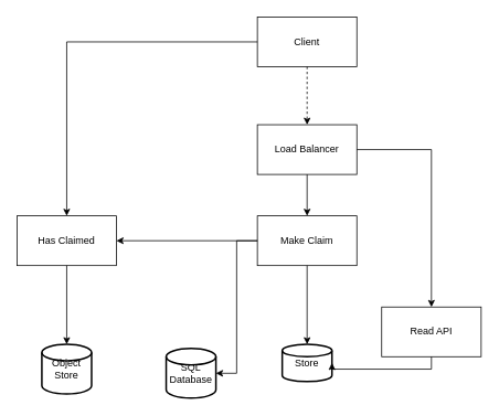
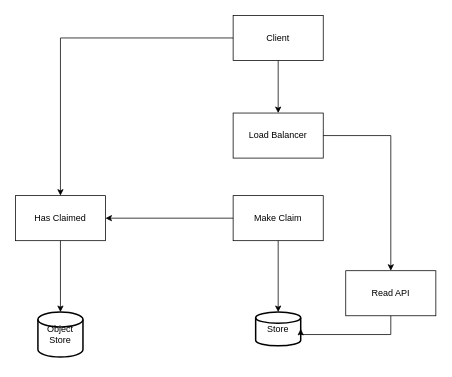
  <mxCell id="0" />
  <mxCell id="1" parent="0" />
- <mxCell id="2" style="edgeStyle=orthogonalEdgeStyle;rounded=0;orthogonalLoop=1;jettySize=auto;html=1;dashed=1;" parent="1" source="4" target="17" edge="1"><mxGeometry relative="1" as="geometry" /></mxCell>
+ <mxCell id="2" style="edgeStyle=orthogonalEdgeStyle;rounded=0;orthogonalLoop=1;jettySize=auto;html=1;" parent="1" source="4" target="17" edge="1"><mxGeometry relative="1" as="geometry" /></mxCell>
  <mxCell id="3" style="edgeStyle=orthogonalEdgeStyle;rounded=0;orthogonalLoop=1;jettySize=auto;html=1;" parent="1" source="4" target="6" edge="1"><mxGeometry relative="1" as="geometry" /></mxCell>
  <mxCell id="4" value="Client" style="rounded=0;whiteSpace=wrap;html=1;fillColor=none;" parent="1" vertex="1"><mxGeometry x="310" y="20" width="120" height="60" as="geometry" /></mxCell>
  <mxCell id="5" style="edgeStyle=orthogonalEdgeStyle;rounded=0;orthogonalLoop=1;jettySize=auto;html=1;exitX=0.5;exitY=1;exitDx=0;exitDy=0;" parent="1" source="6" target="7" edge="1"><mxGeometry relative="1" as="geometry" /></mxCell>
  <mxCell id="6" value="Has Claimed" style="rounded=0;whiteSpace=wrap;html=1;fillColor=none;" parent="1" vertex="1"><mxGeometry x="20" y="260" width="120" height="60" as="geometry" /></mxCell>
  <mxCell id="7" value="Object Store" style="strokeWidth=2;html=1;shape=mxgraph.flowchart.database;whiteSpace=wrap;fillColor=none;" parent="1" vertex="1"><mxGeometry x="50" y="415" width="60" height="60" as="geometry" /></mxCell>
  <mxCell id="8" style="edgeStyle=orthogonalEdgeStyle;rounded=0;orthogonalLoop=1;jettySize=auto;html=1;entryX=0.5;entryY=0;entryDx=0;entryDy=0;entryPerimeter=0;" parent="1" source="11" target="12" edge="1"><mxGeometry relative="1" as="geometry"><mxPoint x="370" y="360" as="targetPoint" /></mxGeometry></mxCell>
  <mxCell id="9" style="edgeStyle=orthogonalEdgeStyle;rounded=0;orthogonalLoop=1;jettySize=auto;html=1;entryX=1;entryY=0.5;entryDx=0;entryDy=0;" parent="1" source="11" target="6" edge="1"><mxGeometry relative="1" as="geometry" /></mxCell>
- <mxCell id="10" style="edgeStyle=orthogonalEdgeStyle;rounded=0;orthogonalLoop=1;jettySize=auto;html=1;entryX=1;entryY=0.5;entryDx=0;entryDy=0;entryPerimeter=0;" parent="1" source="11" target="18" edge="1"><mxGeometry relative="1" as="geometry" /></mxCell>
  <mxCell id="11" value="Make Claim" style="rounded=0;whiteSpace=wrap;html=1;fillColor=none;" parent="1" vertex="1"><mxGeometry x="310" y="260" width="120" height="60" as="geometry" /></mxCell>
  <mxCell id="12" value="Store" style="strokeWidth=2;html=1;shape=mxgraph.flowchart.database;whiteSpace=wrap;fillColor=none;" parent="1" vertex="1"><mxGeometry x="340" y="415" width="60" height="45" as="geometry" /></mxCell>
  <mxCell id="13" style="edgeStyle=orthogonalEdgeStyle;rounded=0;orthogonalLoop=1;jettySize=auto;html=1;entryX=1;entryY=0.5;entryDx=0;entryDy=0;entryPerimeter=0;" parent="1" source="14" target="12" edge="1"><mxGeometry relative="1" as="geometry"><Array as="points"><mxPoint x="520" y="445" /></Array></mxGeometry></mxCell>
- <mxCell id="14" value="Read API" style="rounded=0;whiteSpace=wrap;html=1;fillColor=none;" parent="1" vertex="1"><mxGeometry x="460" y="370" width="120" height="60" as="geometry" /></mxCell>
- <mxCell id="15" style="edgeStyle=orthogonalEdgeStyle;rounded=0;orthogonalLoop=1;jettySize=auto;html=1;entryX=0.5;entryY=0;entryDx=0;entryDy=0;" parent="1" source="17" target="11" edge="1"><mxGeometry relative="1" as="geometry" /></mxCell>
+ <mxCell id="14" value="Read API" style="rounded=0;whiteSpace=wrap;html=1;fillColor=none;" parent="1" vertex="1"><mxGeometry x="460" y="360" width="120" height="60" as="geometry" /></mxCell>
  <mxCell id="16" style="edgeStyle=orthogonalEdgeStyle;rounded=0;orthogonalLoop=1;jettySize=auto;html=1;" parent="1" source="17" target="14" edge="1"><mxGeometry relative="1" as="geometry" /></mxCell>
  <mxCell id="17" value="Load Balancer" style="rounded=0;whiteSpace=wrap;html=1;fillColor=none;" parent="1" vertex="1"><mxGeometry x="310" y="150" width="120" height="60" as="geometry" /></mxCell>
- <mxCell id="18" value="SQL Database" style="strokeWidth=2;html=1;shape=mxgraph.flowchart.database;whiteSpace=wrap;fillColor=none;" parent="1" vertex="1"><mxGeometry x="200" y="420" width="60" height="60" as="geometry" /></mxCell>
